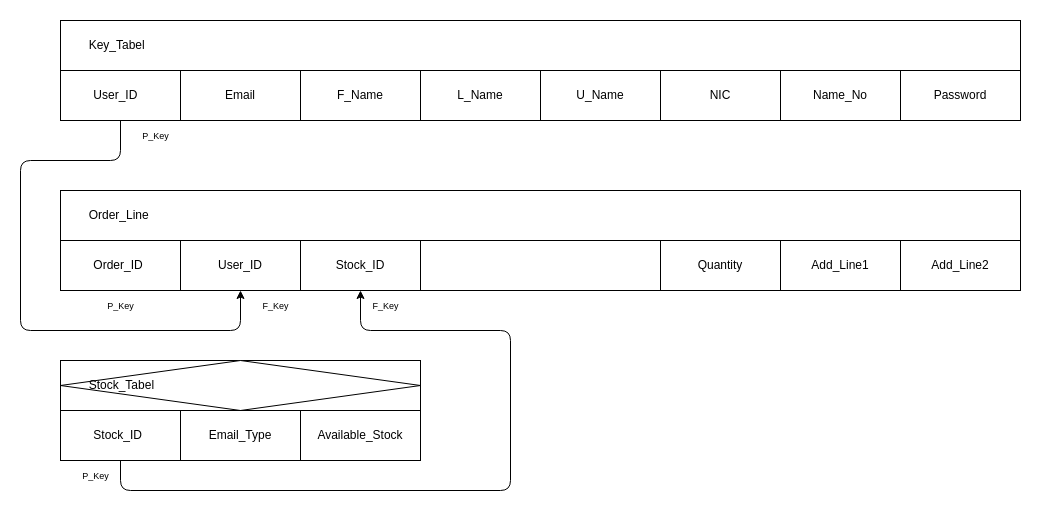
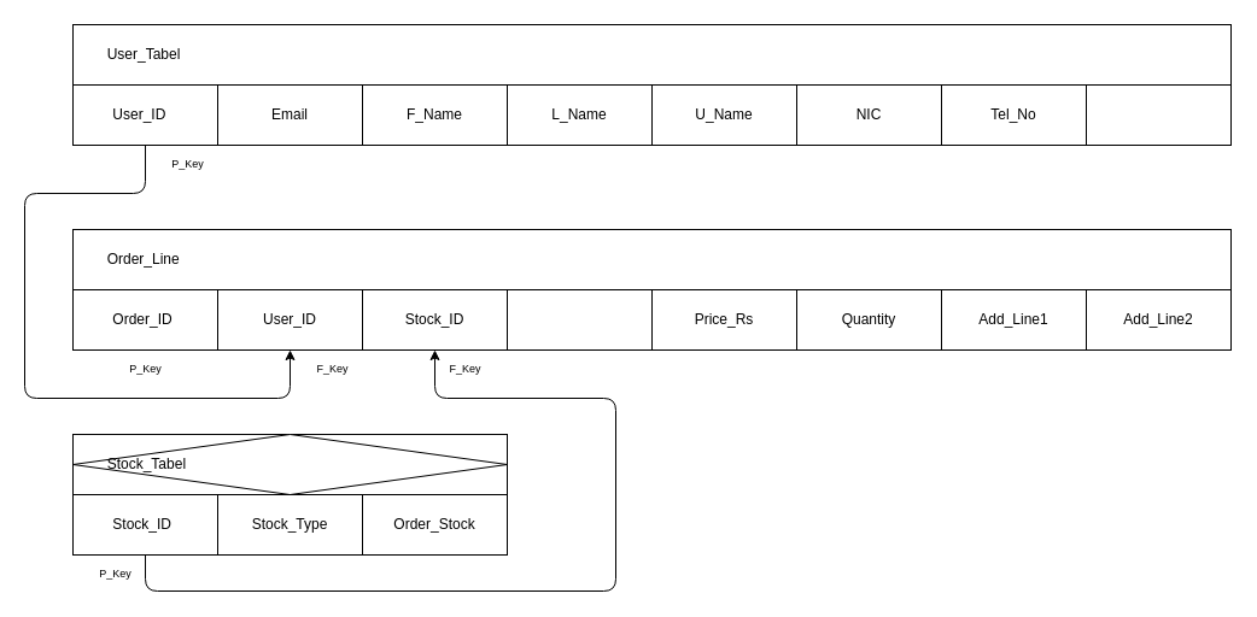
  <mxCell id="0" />
  <mxCell id="1" parent="0" />
  <mxCell id="2" value="" style="rounded=0;whiteSpace=wrap;html=1;" parent="1" vertex="1"><mxGeometry x="60" y="20" width="960" height="100" as="geometry" /></mxCell>
- <mxCell id="3" value="&lt;span style=&quot;white-space: pre;&quot;&gt;&#09;&lt;/span&gt;Key_Tabel" style="rounded=0;whiteSpace=wrap;html=1;align=left;" parent="1" vertex="1"><mxGeometry x="60" y="20" width="960" height="50" as="geometry" /></mxCell>
+ <mxCell id="3" value="&lt;span style=&quot;white-space: pre;&quot;&gt;&#09;&lt;/span&gt;User_Tabel" style="rounded=0;whiteSpace=wrap;html=1;align=left;" parent="1" vertex="1"><mxGeometry x="60" y="20" width="960" height="50" as="geometry" /></mxCell>
  <mxCell id="4" style="edgeStyle=none;html=1;exitX=0.5;exitY=1;exitDx=0;exitDy=0;entryX=0.5;entryY=1;entryDx=0;entryDy=0;fontSize=9;" parent="1" source="5" target="15" edge="1"><mxGeometry relative="1" as="geometry"><Array as="points"><mxPoint x="120" y="160" /><mxPoint x="20" y="160" /><mxPoint x="20" y="330" /><mxPoint x="240" y="330" /></Array></mxGeometry></mxCell>
  <mxCell id="5" value="User_ID&lt;span style=&quot;white-space: pre;&quot;&gt;&#09;&lt;/span&gt;" style="rounded=0;whiteSpace=wrap;html=1;" parent="1" vertex="1"><mxGeometry x="60" y="70" width="120" height="50" as="geometry" /></mxCell>
  <mxCell id="6" value="Email" style="rounded=0;whiteSpace=wrap;html=1;" parent="1" vertex="1"><mxGeometry x="180" y="70" width="120" height="50" as="geometry" /></mxCell>
  <mxCell id="7" value="F_Name" style="rounded=0;whiteSpace=wrap;html=1;" parent="1" vertex="1"><mxGeometry x="300" y="70" width="120" height="50" as="geometry" /></mxCell>
  <mxCell id="8" value="L_Name" style="rounded=0;whiteSpace=wrap;html=1;" parent="1" vertex="1"><mxGeometry x="420" y="70" width="120" height="50" as="geometry" /></mxCell>
  <mxCell id="9" value="U_Name" style="rounded=0;whiteSpace=wrap;html=1;" parent="1" vertex="1"><mxGeometry x="540" y="70" width="120" height="50" as="geometry" /></mxCell>
- <mxCell id="10" value="Name_No" style="rounded=0;whiteSpace=wrap;html=1;" parent="1" vertex="1"><mxGeometry x="780" y="70" width="120" height="50" as="geometry" /></mxCell>
+ <mxCell id="10" value="Tel_No" style="rounded=0;whiteSpace=wrap;html=1;" parent="1" vertex="1"><mxGeometry x="780" y="70" width="120" height="50" as="geometry" /></mxCell>
  <mxCell id="11" value="NIC" style="rounded=0;whiteSpace=wrap;html=1;" parent="1" vertex="1"><mxGeometry x="660" y="70" width="120" height="50" as="geometry" /></mxCell>
  <mxCell id="12" value="" style="rounded=0;whiteSpace=wrap;html=1;" parent="1" vertex="1"><mxGeometry x="60" y="190" width="960" height="100" as="geometry" /></mxCell>
  <mxCell id="13" value="&lt;span style=&quot;white-space: pre;&quot;&gt;&#09;&lt;/span&gt;Order_Line" style="rounded=0;whiteSpace=wrap;html=1;align=left;" parent="1" vertex="1"><mxGeometry x="60" y="190" width="960" height="50" as="geometry" /></mxCell>
  <mxCell id="14" value="Order_ID&lt;span style=&quot;white-space: pre;&quot;&gt;&#09;&lt;/span&gt;" style="rounded=0;whiteSpace=wrap;html=1;" parent="1" vertex="1"><mxGeometry x="60" y="240" width="120" height="50" as="geometry" /></mxCell>
  <mxCell id="15" value="User_ID" style="rounded=0;whiteSpace=wrap;html=1;" parent="1" vertex="1"><mxGeometry x="180" y="240" width="120" height="50" as="geometry" /></mxCell>
  <mxCell id="16" value="Stock_ID" style="rounded=0;whiteSpace=wrap;html=1;" parent="1" vertex="1"><mxGeometry x="300" y="240" width="120" height="50" as="geometry" /></mxCell>
+ <mxCell id="17" value="Price_Rs" style="rounded=0;whiteSpace=wrap;html=1;" parent="1" vertex="1"><mxGeometry x="540" y="240" width="120" height="50" as="geometry" /></mxCell>
  <mxCell id="18" value="Add_Line1" style="rounded=0;whiteSpace=wrap;html=1;" parent="1" vertex="1"><mxGeometry x="780" y="240" width="120" height="50" as="geometry" /></mxCell>
  <mxCell id="19" value="Add_Line2" style="rounded=0;whiteSpace=wrap;html=1;" parent="1" vertex="1"><mxGeometry x="900" y="240" width="120" height="50" as="geometry" /></mxCell>
  <mxCell id="20" value="" style="rounded=0;whiteSpace=wrap;html=1;" parent="1" vertex="1"><mxGeometry x="60" y="360" width="360" height="100" as="geometry" /></mxCell>
  <mxCell id="21" value="&lt;span style=&quot;white-space: pre;&quot;&gt;&#09;&lt;/span&gt;Stock_Tabel" style="rhombus;whiteSpace=wrap;html=1;align=left;" parent="1" vertex="1"><mxGeometry x="60" y="360" width="360" height="50" as="geometry" /></mxCell>
  <mxCell id="22" style="edgeStyle=none;html=1;entryX=0.5;entryY=1;entryDx=0;entryDy=0;exitX=0.5;exitY=1;exitDx=0;exitDy=0;" parent="1" source="23" target="16" edge="1"><mxGeometry relative="1" as="geometry"><Array as="points"><mxPoint x="120" y="490" /><mxPoint x="510" y="490" /><mxPoint x="510" y="330" /><mxPoint x="360" y="330" /></Array></mxGeometry></mxCell>
  <mxCell id="23" value="Stock_ID&lt;span style=&quot;white-space: pre;&quot;&gt;&#09;&lt;/span&gt;" style="rounded=0;whiteSpace=wrap;html=1;" parent="1" vertex="1"><mxGeometry x="60" y="410" width="120" height="50" as="geometry" /></mxCell>
- <mxCell id="24" value="Email_Type" style="rounded=0;whiteSpace=wrap;html=1;" parent="1" vertex="1"><mxGeometry x="180" y="410" width="120" height="50" as="geometry" /></mxCell>
- <mxCell id="25" value="Available_Stock" style="rounded=0;whiteSpace=wrap;html=1;" parent="1" vertex="1"><mxGeometry x="300" y="410" width="120" height="50" as="geometry" /></mxCell>
+ <mxCell id="24" value="Stock_Type" style="rounded=0;whiteSpace=wrap;html=1;" parent="1" vertex="1"><mxGeometry x="180" y="410" width="120" height="50" as="geometry" /></mxCell>
+ <mxCell id="25" value="Order_Stock" style="rounded=0;whiteSpace=wrap;html=1;" parent="1" vertex="1"><mxGeometry x="300" y="410" width="120" height="50" as="geometry" /></mxCell>
  <mxCell id="26" value="&lt;font style=&quot;font-size: 9px;&quot;&gt;F_Key&lt;/font&gt;" style="text;html=1;align=center;verticalAlign=middle;resizable=0;points=[];autosize=1;strokeColor=none;fillColor=none;" parent="1" vertex="1"><mxGeometry x="360" y="290" width="50" height="30" as="geometry" /></mxCell>
  <mxCell id="27" value="&lt;font style=&quot;font-size: 9px;&quot;&gt;P_Key&lt;/font&gt;" style="text;html=1;align=center;verticalAlign=middle;resizable=0;points=[];autosize=1;strokeColor=none;fillColor=none;" parent="1" vertex="1"><mxGeometry x="70" y="460" width="50" height="30" as="geometry" /></mxCell>
  <mxCell id="28" value="&lt;font style=&quot;font-size: 9px;&quot;&gt;P_Key&lt;/font&gt;" style="text;html=1;align=center;verticalAlign=middle;resizable=0;points=[];autosize=1;strokeColor=none;fillColor=none;" parent="1" vertex="1"><mxGeometry x="95" y="290" width="50" height="30" as="geometry" /></mxCell>
  <mxCell id="29" value="&lt;font style=&quot;font-size: 9px;&quot;&gt;P_Key&lt;/font&gt;" style="text;html=1;align=center;verticalAlign=middle;resizable=0;points=[];autosize=1;strokeColor=none;fillColor=none;" parent="1" vertex="1"><mxGeometry x="130" y="120" width="50" height="30" as="geometry" /></mxCell>
  <mxCell id="30" value="&lt;font style=&quot;font-size: 9px;&quot;&gt;F_Key&lt;/font&gt;" style="text;html=1;align=center;verticalAlign=middle;resizable=0;points=[];autosize=1;strokeColor=none;fillColor=none;" parent="1" vertex="1"><mxGeometry x="250" y="290" width="50" height="30" as="geometry" /></mxCell>
  <mxCell id="31" value="Quantity" style="rounded=0;whiteSpace=wrap;html=1;" vertex="1" parent="1"><mxGeometry x="660" y="240" width="120" height="50" as="geometry" /></mxCell>
- <mxCell id="32" value="Password" style="rounded=0;whiteSpace=wrap;html=1;" vertex="1" parent="1"><mxGeometry x="900" y="70" width="120" height="50" as="geometry" /></mxCell>
